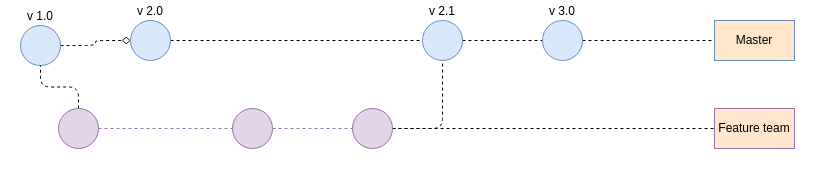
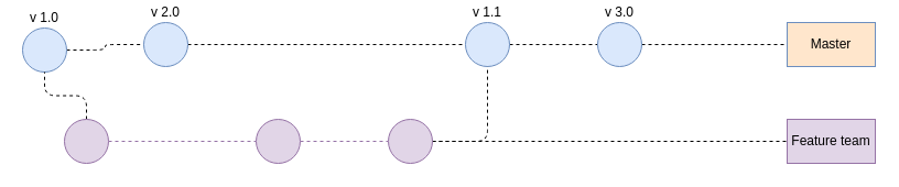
  <mxCell id="0" />
  <mxCell id="1" parent="0" />
- <mxCell id="2" value="" style="edgeStyle=orthogonalEdgeStyle;rounded=1;orthogonalLoop=1;jettySize=auto;html=1;fontFamily=Helvetica;fontSize=12;fontColor=default;curved=0;dashed=1;endArrow=diamond;endFill=0;" edge="1" parent="1" source="3" target="5"><mxGeometry relative="1" as="geometry" /></mxCell>
+ <mxCell id="2" value="" style="edgeStyle=orthogonalEdgeStyle;rounded=1;orthogonalLoop=1;jettySize=auto;html=1;fontFamily=Helvetica;fontSize=12;fontColor=default;curved=0;dashed=1;endArrow=none;endFill=0;" edge="1" parent="1" source="3" target="5"><mxGeometry relative="1" as="geometry" /></mxCell>
  <mxCell id="3" value="v 1.0" style="ellipse;whiteSpace=wrap;html=1;fillColor=#dae8fc;strokeColor=#6c8ebf;labelPosition=center;verticalLabelPosition=top;align=center;verticalAlign=bottom;" vertex="1" parent="1"><mxGeometry x="20" y="25" width="40" height="40" as="geometry" /></mxCell>
  <mxCell id="4" value="" style="edgeStyle=orthogonalEdgeStyle;shape=connector;curved=0;rounded=1;orthogonalLoop=1;jettySize=auto;html=1;dashed=1;strokeColor=default;align=center;verticalAlign=middle;fontFamily=Helvetica;fontSize=12;fontColor=default;labelBackgroundColor=default;endArrow=none;endFill=0;" edge="1" parent="1" source="5" target="7"><mxGeometry relative="1" as="geometry" /></mxCell>
  <mxCell id="5" value="v 2.0" style="ellipse;whiteSpace=wrap;html=1;fillColor=#dae8fc;strokeColor=#6c8ebf;labelPosition=center;verticalLabelPosition=top;align=center;verticalAlign=bottom;" vertex="1" parent="1"><mxGeometry x="130" y="20" width="40" height="40" as="geometry" /></mxCell>
  <mxCell id="6" value="" style="edgeStyle=orthogonalEdgeStyle;shape=connector;curved=0;rounded=1;orthogonalLoop=1;jettySize=auto;html=1;dashed=1;strokeColor=default;align=center;verticalAlign=middle;fontFamily=Helvetica;fontSize=12;fontColor=default;labelBackgroundColor=default;endArrow=none;endFill=0;" edge="1" parent="1" source="7" target="9"><mxGeometry relative="1" as="geometry" /></mxCell>
- <mxCell id="7" value="v 2.1" style="ellipse;whiteSpace=wrap;html=1;fillColor=#dae8fc;strokeColor=#6c8ebf;labelPosition=center;verticalLabelPosition=top;align=center;verticalAlign=bottom;" vertex="1" parent="1"><mxGeometry x="422" y="20" width="40" height="40" as="geometry" /></mxCell>
+ <mxCell id="7" value="v 1.1" style="ellipse;whiteSpace=wrap;html=1;fillColor=#dae8fc;strokeColor=#6c8ebf;labelPosition=center;verticalLabelPosition=top;align=center;verticalAlign=bottom;" vertex="1" parent="1"><mxGeometry x="422" y="20" width="40" height="40" as="geometry" /></mxCell>
  <mxCell id="8" value="" style="edgeStyle=orthogonalEdgeStyle;shape=connector;curved=0;rounded=1;orthogonalLoop=1;jettySize=auto;html=1;dashed=1;strokeColor=default;align=center;verticalAlign=middle;fontFamily=Helvetica;fontSize=12;fontColor=default;labelBackgroundColor=default;endArrow=none;endFill=0;" edge="1" parent="1" source="9" target="10"><mxGeometry relative="1" as="geometry" /></mxCell>
  <mxCell id="9" value="v 3.0" style="ellipse;whiteSpace=wrap;html=1;fillColor=#dae8fc;strokeColor=#6c8ebf;labelPosition=center;verticalLabelPosition=top;align=center;verticalAlign=bottom;" vertex="1" parent="1"><mxGeometry x="542" y="20" width="40" height="40" as="geometry" /></mxCell>
  <mxCell id="10" value="Master" style="whiteSpace=wrap;html=1;verticalAlign=middle;fillColor=#ffe6cc;strokeColor=#6c8ebf;labelPosition=center;verticalLabelPosition=middle;align=center;" vertex="1" parent="1"><mxGeometry x="714" y="20" width="80" height="40" as="geometry" /></mxCell>
  <mxCell id="11" value="" style="edgeStyle=orthogonalEdgeStyle;shape=connector;curved=0;rounded=1;orthogonalLoop=1;jettySize=auto;html=1;dashed=1;strokeColor=#9673a6;align=center;verticalAlign=middle;fontFamily=Helvetica;fontSize=12;fontColor=default;labelBackgroundColor=default;endArrow=none;endFill=0;fillColor=#e1d5e7;" edge="1" parent="1" source="13" target="15"><mxGeometry relative="1" as="geometry" /></mxCell>
  <mxCell id="12" style="edgeStyle=orthogonalEdgeStyle;shape=connector;curved=0;rounded=1;orthogonalLoop=1;jettySize=auto;html=1;entryX=0.5;entryY=1;entryDx=0;entryDy=0;dashed=1;strokeColor=default;align=center;verticalAlign=middle;fontFamily=Helvetica;fontSize=12;fontColor=default;labelBackgroundColor=default;endArrow=none;endFill=0;" edge="1" parent="1" source="13" target="3"><mxGeometry relative="1" as="geometry" /></mxCell>
  <mxCell id="13" value="" style="ellipse;whiteSpace=wrap;html=1;fillColor=#e1d5e7;strokeColor=#9673a6;labelPosition=center;verticalLabelPosition=top;align=center;verticalAlign=bottom;" vertex="1" parent="1"><mxGeometry x="58" y="108" width="40" height="40" as="geometry" /></mxCell>
  <mxCell id="14" value="" style="edgeStyle=orthogonalEdgeStyle;shape=connector;curved=0;rounded=1;orthogonalLoop=1;jettySize=auto;html=1;dashed=1;strokeColor=#9673a6;align=center;verticalAlign=middle;fontFamily=Helvetica;fontSize=12;fontColor=default;labelBackgroundColor=default;endArrow=none;endFill=0;fillColor=#e1d5e7;" edge="1" parent="1" source="15" target="18"><mxGeometry relative="1" as="geometry" /></mxCell>
  <mxCell id="15" value="" style="ellipse;whiteSpace=wrap;html=1;fillColor=#e1d5e7;strokeColor=#9673a6;labelPosition=center;verticalLabelPosition=top;align=center;verticalAlign=bottom;" vertex="1" parent="1"><mxGeometry x="232" y="108" width="40" height="40" as="geometry" /></mxCell>
  <mxCell id="16" style="edgeStyle=orthogonalEdgeStyle;shape=connector;curved=0;rounded=1;orthogonalLoop=1;jettySize=auto;html=1;entryX=0.5;entryY=1;entryDx=0;entryDy=0;dashed=1;strokeColor=default;align=center;verticalAlign=middle;fontFamily=Helvetica;fontSize=12;fontColor=default;labelBackgroundColor=default;endArrow=none;endFill=0;" edge="1" parent="1" source="18" target="7"><mxGeometry relative="1" as="geometry" /></mxCell>
  <mxCell id="17" style="edgeStyle=orthogonalEdgeStyle;shape=connector;curved=0;rounded=1;orthogonalLoop=1;jettySize=auto;html=1;entryX=0;entryY=0.5;entryDx=0;entryDy=0;dashed=1;strokeColor=default;align=center;verticalAlign=middle;fontFamily=Helvetica;fontSize=12;fontColor=default;labelBackgroundColor=default;endArrow=none;endFill=0;" edge="1" parent="1" source="18" target="19"><mxGeometry relative="1" as="geometry" /></mxCell>
  <mxCell id="18" value="" style="ellipse;whiteSpace=wrap;html=1;fillColor=#e1d5e7;strokeColor=#9673a6;labelPosition=center;verticalLabelPosition=top;align=center;verticalAlign=bottom;" vertex="1" parent="1"><mxGeometry x="352" y="108" width="40" height="40" as="geometry" /></mxCell>
- <mxCell id="19" value="Feature team" style="whiteSpace=wrap;html=1;verticalAlign=middle;fillColor=#ffe6cc;strokeColor=#9673a6;labelPosition=center;verticalLabelPosition=middle;align=center;" vertex="1" parent="1"><mxGeometry x="714" y="108" width="80" height="40" as="geometry" /></mxCell>
+ <mxCell id="19" value="Feature team" style="whiteSpace=wrap;html=1;verticalAlign=middle;fillColor=#e1d5e7;strokeColor=#9673a6;labelPosition=center;verticalLabelPosition=middle;align=center;" vertex="1" parent="1"><mxGeometry x="714" y="108" width="80" height="40" as="geometry" /></mxCell>
